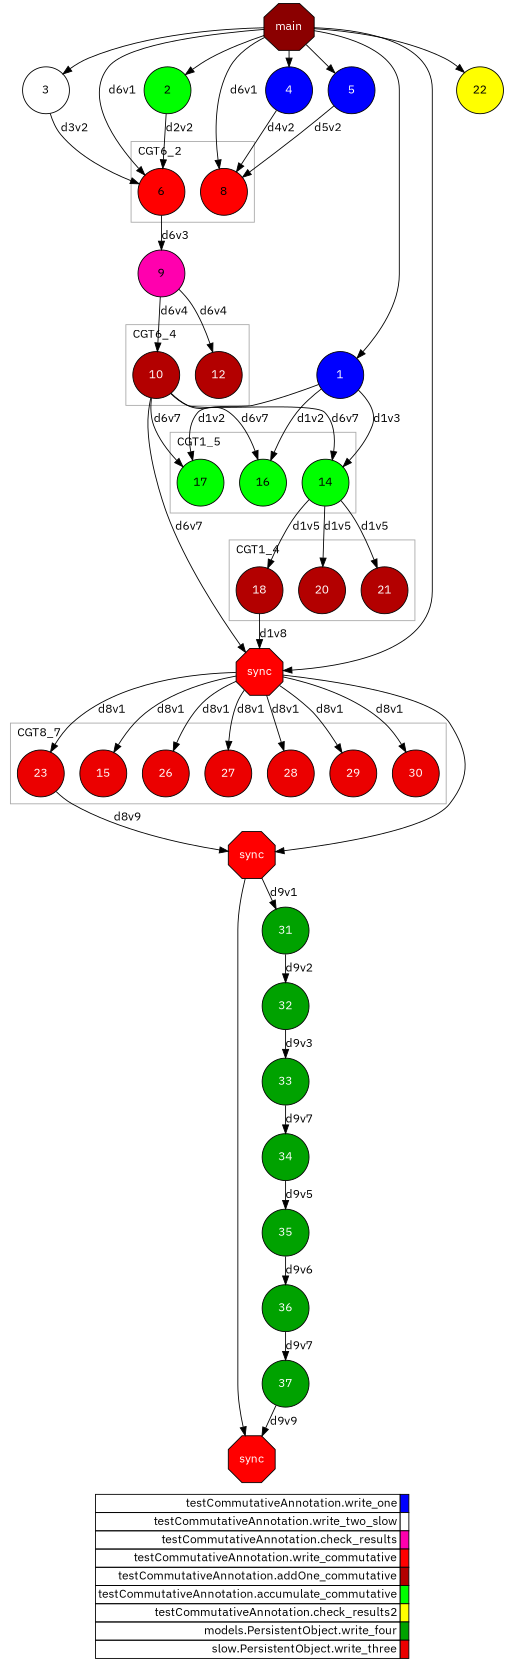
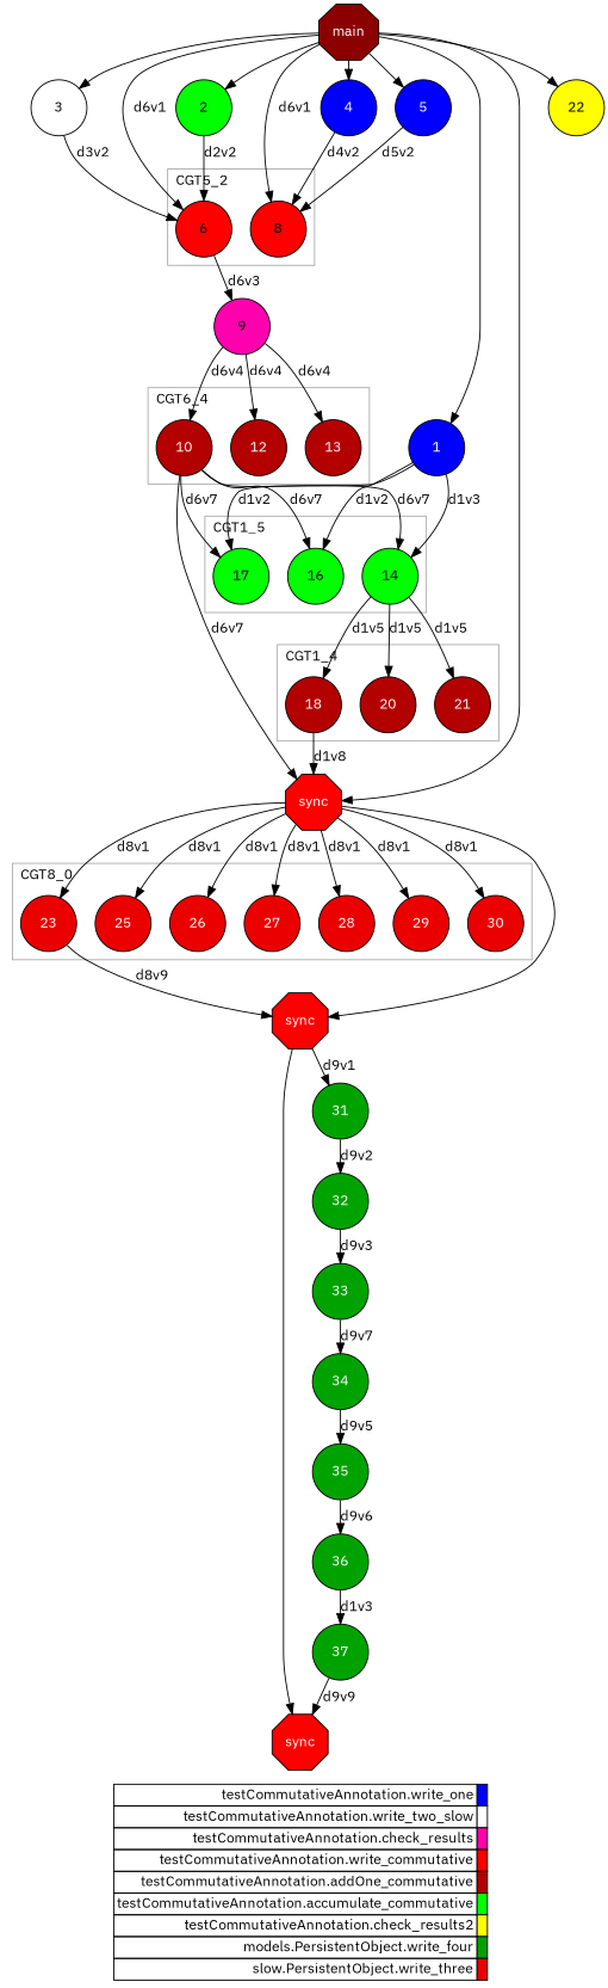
  digraph {
    compound=true
    fontname="IBM Plex Sans"
    labeljust=l
    rankdir=TB
    node [fillcolor="#eb0000" fontcolor="#ffffff" fontname="IBM Plex Sans" shape=circle style=filled]
    edge [fontname="IBM Plex Sans"]
    6 [fillcolor="#ff0000" fontcolor="#000000" height=0.75]
    8 [fillcolor="#ff0000" fontcolor="#000000" height=0.75]
    10 [fillcolor="#b30000" height=0.75]
    12 [fillcolor="#b30000" height=0.75]
+   13 [fillcolor="#b30000" height=0.75]
    14 [fillcolor="#00ff00" fontcolor="#000000" height=0.75]
    16 [fillcolor="#00ff00" fontcolor="#000000" height=0.75]
    17 [fillcolor="#00ff00" fontcolor="#000000" height=0.75]
    18 [fillcolor="#b30000" height=0.75]
    20 [fillcolor="#b30000" height=0.75]
    21 [fillcolor="#b30000" height=0.75]
    23 [height=0.75]
-   25 [height=0.75 label=15]
+   25 [height=0.75]
    26 [height=0.75]
    27 [height=0.75]
    28 [height=0.75]
    29 [height=0.75]
    30 [height=0.75]
    n19 [fillcolor="#8B0000" fontcolor="#FFFFFF" height=0.75 label=main shape=octagon]
    1 [fillcolor="#0000ff" height=0.75]
    2 [fillcolor="#00ff00" fontcolor="#000000" height=0.75]
    3 [fillcolor="#ffffff" fontcolor="#000000" height=0.75]
    4 [fillcolor="#0000ff" height=0.75]
    5 [fillcolor="#0000ff" height=0.75]
    22 [fillcolor="#ffff00" fontcolor="#000000" height=0.75]
    n26 [fillcolor="#ff0000" fontcolor="#FFFFFF" height=0.75 label=sync shape=octagon]
    9 [fillcolor="#ff00ae" fontcolor="#000000" height=0.75]
    n28 [fillcolor="#ff0000" fontcolor="#FFFFFF" height=0.75 label=sync shape=octagon]
    31 [fillcolor="#00a200" height=0.75]
    n30 [fillcolor="#ff0000" fontcolor="#FFFFFF" height=0.75 label=sync shape=octagon]
    32 [fillcolor="#00a200" height=0.75]
    33 [fillcolor="#00a200" height=0.75]
    34 [fillcolor="#00a200" height=0.75]
    35 [fillcolor="#00a200" height=0.75]
    36 [fillcolor="#00a200" height=0.75]
    37 [fillcolor="#00a200" height=0.75]
    n37 [height=0.75 label=<       <table border="0" cellpadding="2" cellspacing="0" cellborder="1"> <tr> <td align="right">testCommutativeAnnotation.write_one</td> <td bgcolor="#0000ff">&nbsp;</td> </tr> <tr> <td align="right">testCommutativeAnnotation.write_two_slow</td> <td bgcolor="#ffffff">&nbsp;</td> </tr> <tr> <td align="right">testCommutativeAnnotation.check_results</td> <td bgcolor="#ff00ae">&nbsp;</td> </tr> <tr> <td align="right">testCommutativeAnnotation.write_commutative</td> <td bgcolor="#ff0000">&nbsp;</td> </tr> <tr> <td align="right">testCommutativeAnnotation.addOne_commutative</td> <td bgcolor="#b30000">&nbsp;</td> </tr> <tr> <td align="right">testCommutativeAnnotation.accumulate_commutative</td> <td bgcolor="#00ff00">&nbsp;</td> </tr> <tr> <td align="right">testCommutativeAnnotation.check_results2</td> <td bgcolor="#ffff00">&nbsp;</td> </tr> <tr> <td align="right">models.PersistentObject.write_four</td> <td bgcolor="#00a200">&nbsp;</td> </tr> <tr> <td align="right">slow.PersistentObject.write_three</td> <td bgcolor="#eb0000">&nbsp;</td> </tr>       </table>     > shape=plaintext fillcolor="" fontcolor="" style=""]
    subgraph sub_1 {
      ranksep=0.20
      n19
      1
      2
      3
      4
      5
      22
      n26
      9
      n28
      31
      n30
      32
      33
      34
      35
      36
      37
      subgraph cluster_2 {
        color="#A9A9A9"
-       label=CGT6_2
+       label=CGT5_2
        rank=same
        ranksep=0.20
        shape=rect
        6
        8
      }
      subgraph cluster_3 {
        color="#A9A9A9"
        label=CGT6_4
        rank=same
        ranksep=0.20
        shape=rect
        10
        12
+       13
      }
      subgraph cluster_4 {
        color="#A9A9A9"
        label=CGT1_5
        rank=same
        ranksep=0.20
        shape=rect
        14
        16
        17
      }
      subgraph cluster_5 {
        color="#A9A9A9"
        label=CGT1_4
        rank=same
        ranksep=0.20
        shape=rect
        18
        20
        21
      }
      subgraph cluster_6 {
        color="#A9A9A9"
-       label=CGT8_7
+       label=CGT8_0
        rank=same
        ranksep=0.20
        shape=rect
        23
        25
        26
        27
        28
        29
        30
      }
    }
    subgraph sub_7 {
      label=Legend
      rank=sink
      ranksep=0.20
      n37
    }
    6 -> 9 [label=d6v3]
    10 -> 14 [label=d6v7]
    10 -> 16 [label=d6v7]
    10 -> 17 [label=d6v7]
    10 -> n26 [label=d6v7]
    14 -> 18 [label=d1v5]
    14 -> 20 [label=d1v5]
    14 -> 21 [label=d1v5]
    18 -> n26 [label=d1v8]
    23 -> n28 [label=d8v9]
    n19 -> 6 [label=d6v1]
    n19 -> 8 [label=d6v1]
    n19 -> 1
    n19 -> 2
    n19 -> 3
    n19 -> 4
    n19 -> 5
    n19 -> 22
    n19 -> n26
    1 -> 14 [label=d1v3]
    1 -> 16 [label=d1v2]
    1 -> 17 [label=d1v2]
    2 -> 6 [label=d2v2]
    3 -> 6 [label=d3v2]
    4 -> 8 [label=d4v2]
    5 -> 8 [label=d5v2]
    n26 -> 23 [label=d8v1]
    n26 -> 25 [label=d8v1]
    n26 -> 26 [label=d8v1]
    n26 -> 27 [label=d8v1]
    n26 -> 28 [label=d8v1]
    n26 -> 29 [label=d8v1]
    n26 -> 30 [label=d8v1]
    n26 -> n28
    9 -> 10 [label=d6v4]
    9 -> 12 [label=d6v4]
+   9 -> 13 [label=d6v4]
    n28 -> 31 [label=d9v1]
    n28 -> n30
    31 -> 32 [label=d9v2]
    32 -> 33 [label=d9v3]
    33 -> 34 [label=d9v7]
    34 -> 35 [label=d9v5]
    35 -> 36 [label=d9v6]
-   36 -> 37 [label=d9v7]
+   36 -> 37 [label=d1v3]
    37 -> n30 [label=d9v9]
  }
